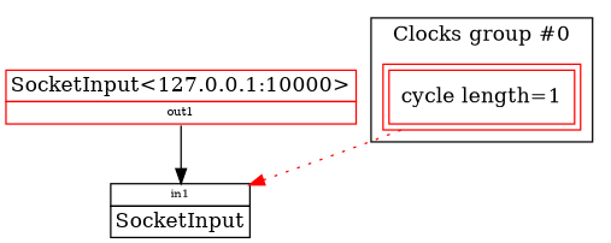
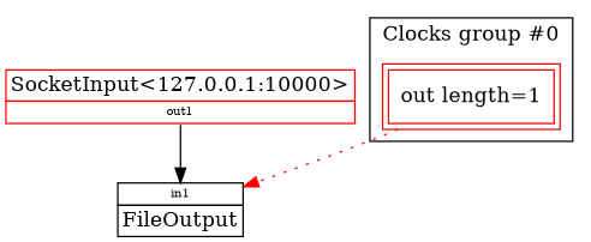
  digraph {
    node [color=red shape=plain]
    n1 [label=<<TABLE BORDER="0" CELLBORDER="1" CELLSPACING="0">       <TR><TD COLSPAN="1">SocketInput&lt;127.0.0.1:10000&gt;</TD></TR>       <TR><TD COLSPAN="1" PORT="out1"><FONT POINT-SIZE="8.0">out1</FONT></TD></TR>       </TABLE>>]
-   n2 [label=<<TABLE BORDER="0" CELLBORDER="1" CELLSPACING="0">       <TR><TD COLSPAN="1" PORT="in1"><FONT POINT-SIZE="8.0">in1</FONT></TD></TR>       <TR><TD COLSPAN="1">SocketInput</TD></TR>       </TABLE>> color=""]
-   n3 [label="cycle length=1" peripheries=2 shape=box]
+   n2 [label=<<TABLE BORDER="0" CELLBORDER="1" CELLSPACING="0">       <TR><TD COLSPAN="1" PORT="in1"><FONT POINT-SIZE="8.0">in1</FONT></TD></TR>       <TR><TD COLSPAN="1">FileOutput</TD></TR>       </TABLE>> color=""]
+   n3 [label="out length=1" peripheries=2 shape=box]
    subgraph sub_1 {
      style=invis
      n1
      n2
      n3
    }
    subgraph cluster_2 {
      label="Clocks group #0"
      n3
    }
    n1 -> n2 [headport=in1 tailport=out1]
    n3 -> n2 [color=red constraint=false style=dotted]
  }
